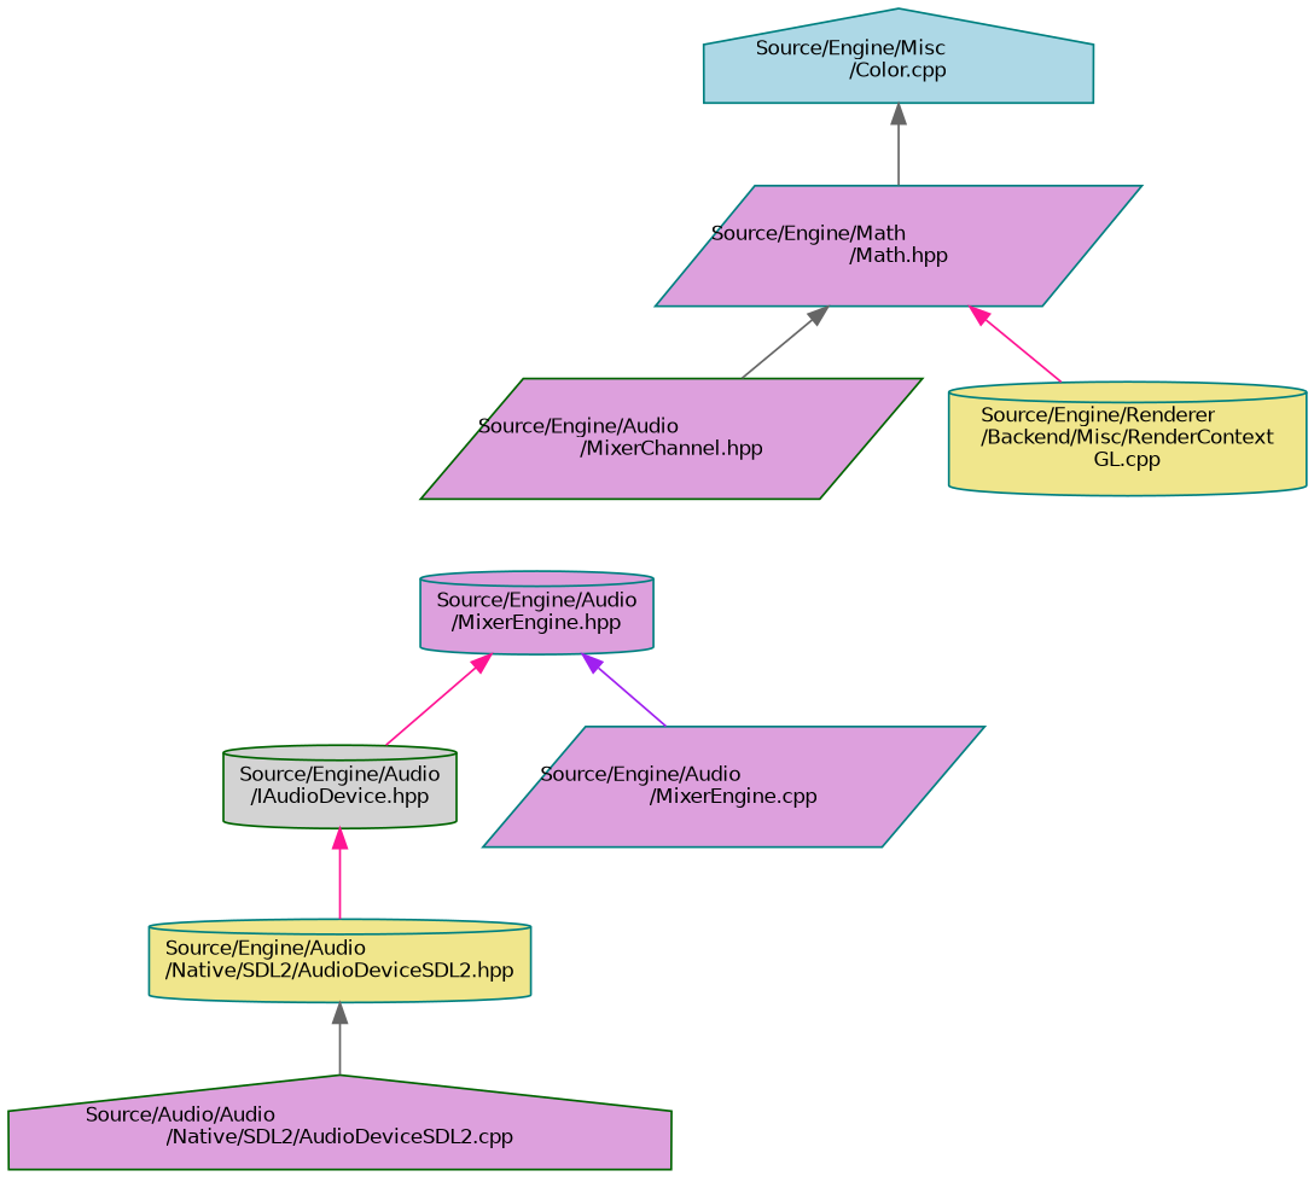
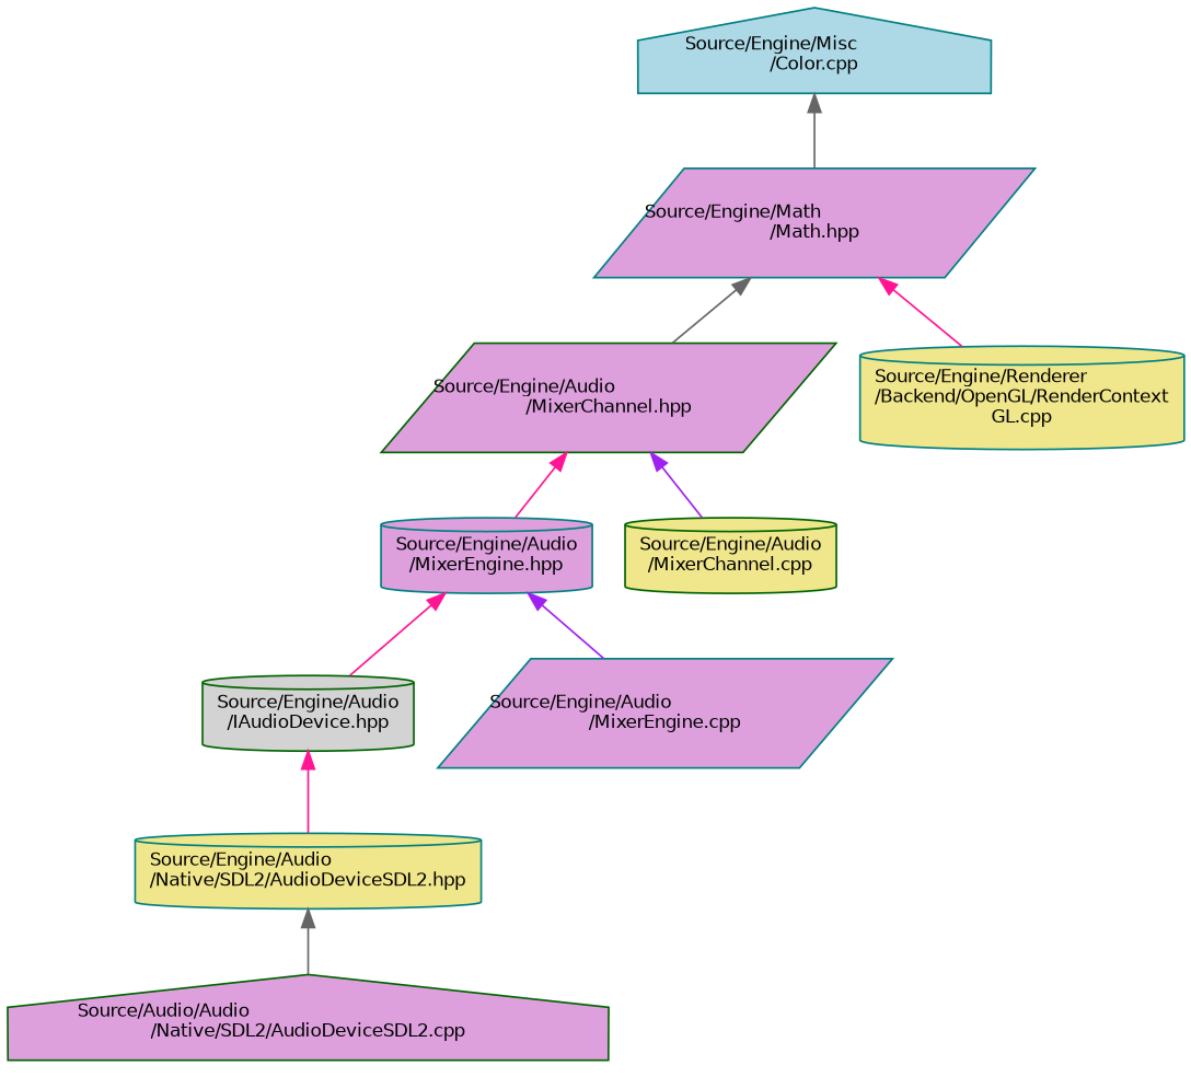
  digraph {
    node [color=teal fillcolor=plum fontname=Helvetica fontsize=10 shape=cylinder style=filled]
    edge [color=deeppink dir=back fontname=Helvetica fontsize=10 labelfontname=Helvetica labelfontsize=10 style=solid]
    n1 [fontcolor=black height=0.2 label="Source/Engine/Math\l/Math.hpp" shape=parallelogram width=0.4]
    n2 [color=darkgreen height=0.2 label="Source/Engine/Audio\l/MixerChannel.hpp" shape=parallelogram width=0.4]
-   n3 [fillcolor=khaki height=0.2 label="Source/Engine/Renderer\l/Backend/Misc/RenderContext\lGL.cpp" width=0.4]
+   n3 [fillcolor=khaki height=0.2 label="Source/Engine/Renderer\l/Backend/OpenGL/RenderContext\lGL.cpp" width=0.4]
    n4 [height=0.2 label="Source/Engine/Audio\l/MixerEngine.hpp" width=0.4]
+   n5 [color=darkgreen fillcolor=khaki height=0.2 label="Source/Engine/Audio\l/MixerChannel.cpp" width=0.4]
    n6 [fillcolor=lightblue height=0.2 label="Source/Engine/Misc\l/Color.cpp" shape=house width=0.4]
    n7 [color=darkgreen fillcolor=lightgrey height=0.2 label="Source/Engine/Audio\l/IAudioDevice.hpp" width=0.4]
    n8 [height=0.2 label="Source/Engine/Audio\l/MixerEngine.cpp" shape=parallelogram width=0.4]
    n9 [fillcolor=khaki height=0.2 label="Source/Engine/Audio\l/Native/SDL2/AudioDeviceSDL2.hpp" width=0.4]
    n10 [color=darkgreen height=0.2 label="Source/Audio/Audio\l/Native/SDL2/AudioDeviceSDL2.cpp" shape=house width=0.4]
    n1 -> n2 [color=gray40]
    n1 -> n3
+   n2 -> n4
+   n2 -> n5 [color=purple]
    n4 -> n7
    n4 -> n8 [color=purple]
    n6 -> n1 [color=gray40]
    n7 -> n9
    n9 -> n10 [color=gray40]
  }
